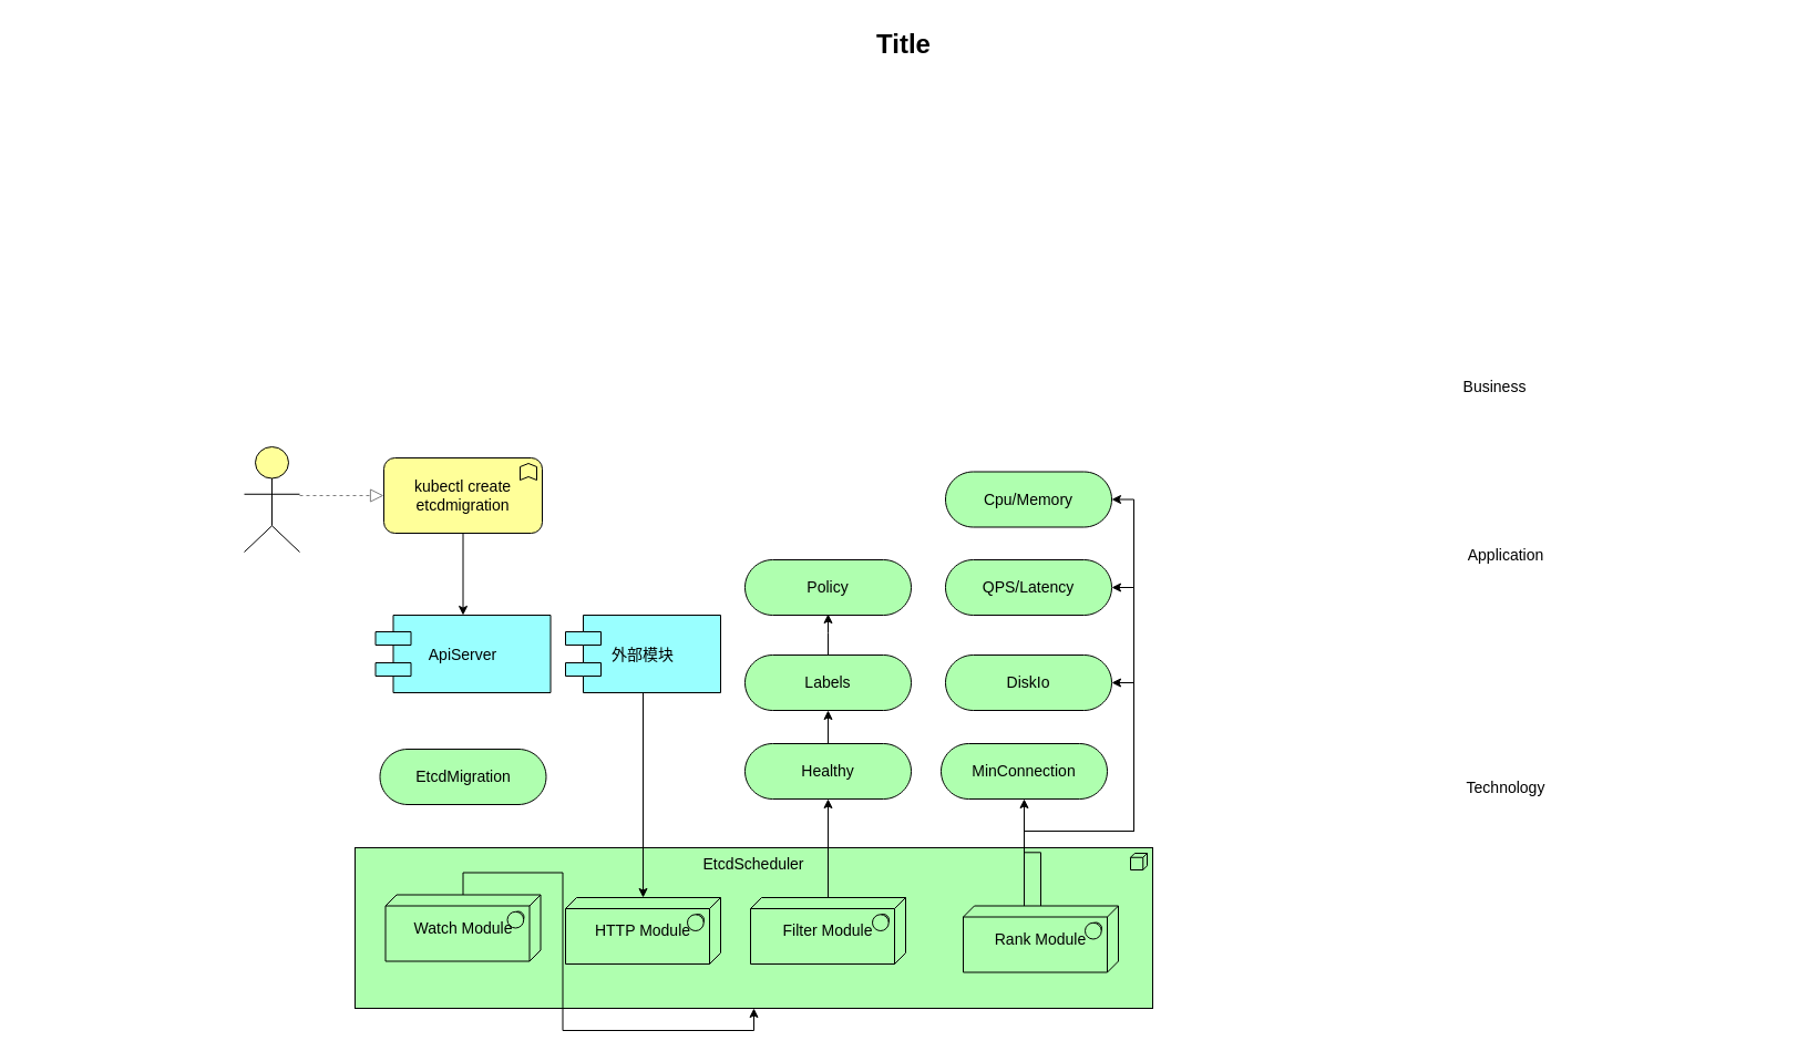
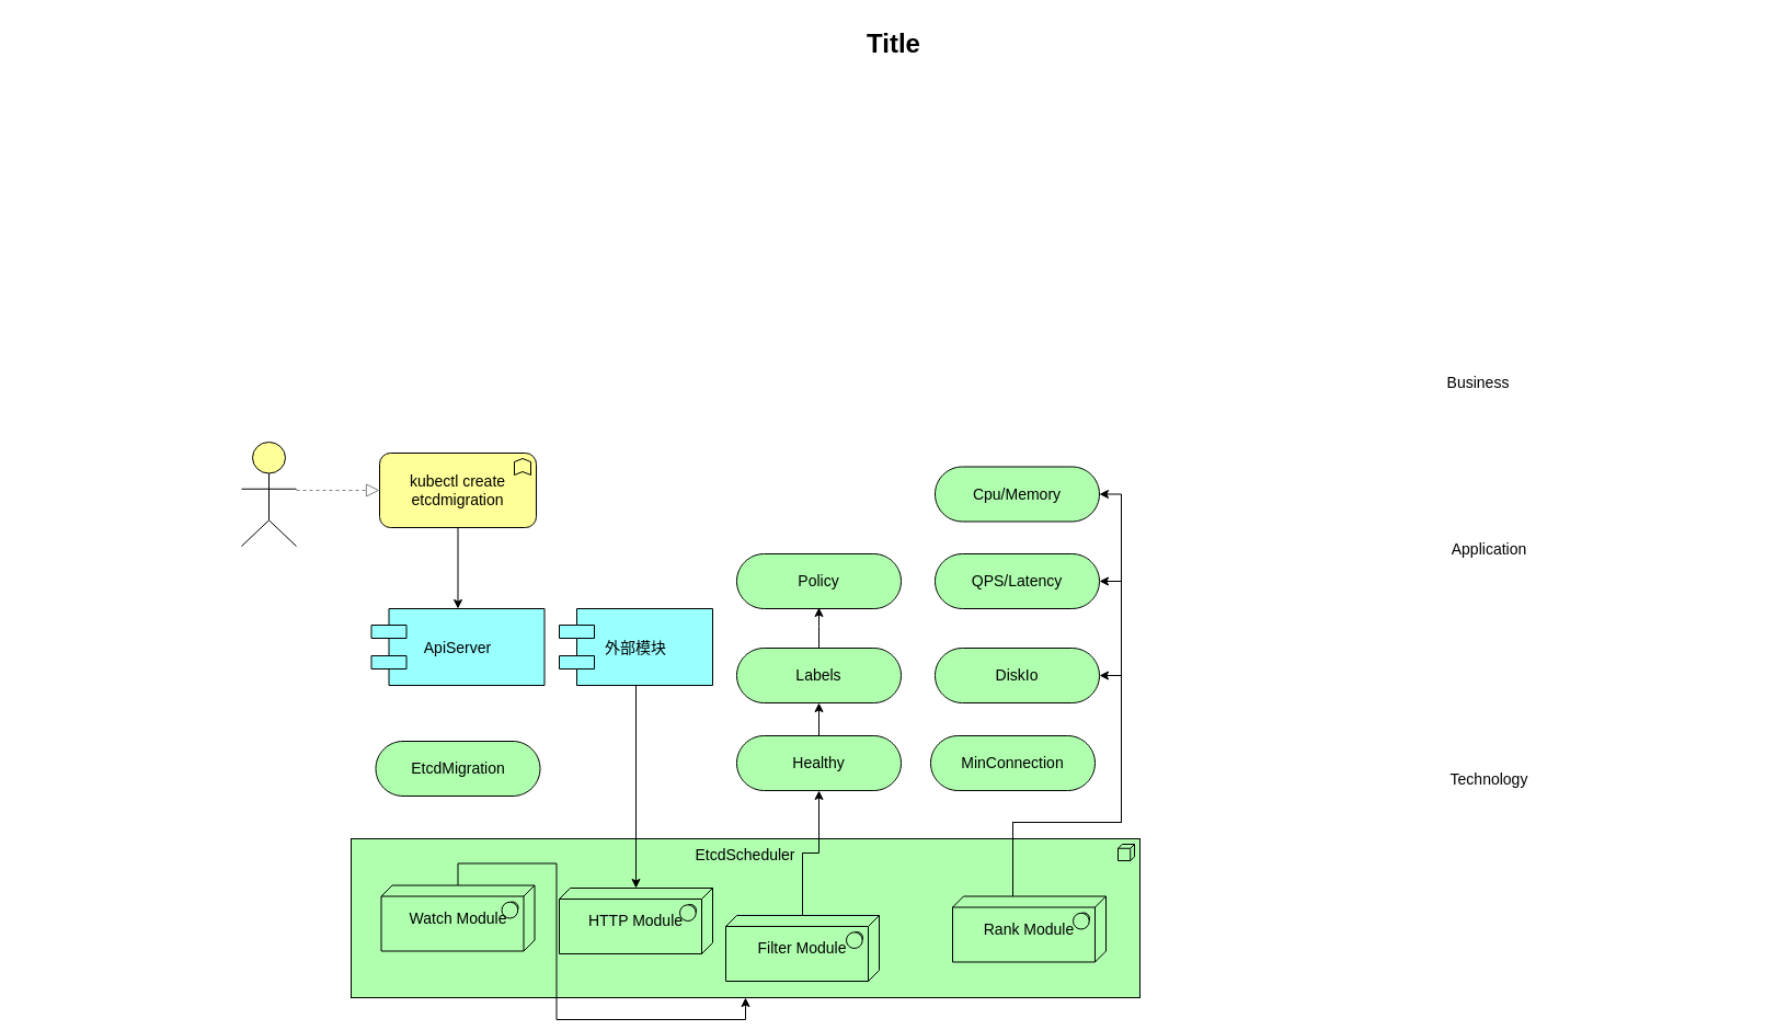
  <mxCell id="0" />
  <mxCell id="1" parent="0" />
  <mxCell id="2" value="EtcdScheduler" style="html=1;whiteSpace=wrap;fillColor=#AFFFAF;shape=mxgraph.archimate3.application;appType=node;archiType=square;fontSize=14;verticalAlign=top;" parent="1" vertex="1"><mxGeometry x="320" y="765" width="720" height="145" as="geometry" /></mxCell>
  <mxCell id="3" style="edgeStyle=orthogonalEdgeStyle;rounded=0;orthogonalLoop=1;jettySize=auto;html=1;entryX=0.5;entryY=1;entryDx=0;entryDy=0;entryPerimeter=0;" parent="1" source="4" target="24" edge="1"><mxGeometry relative="1" as="geometry" /></mxCell>
- <mxCell id="4" value="Filter Module" style="html=1;whiteSpace=wrap;fillColor=#AFFFAF;shape=mxgraph.archimate3.tech;techType=sysSw;fontSize=14;" parent="1" vertex="1"><mxGeometry x="677" y="810" width="140" height="60" as="geometry" /></mxCell>
- <mxCell id="5" style="edgeStyle=orthogonalEdgeStyle;rounded=0;orthogonalLoop=1;jettySize=auto;html=1;entryX=0.5;entryY=1;entryDx=0;entryDy=0;entryPerimeter=0;" parent="1" source="9" target="27" edge="1"><mxGeometry relative="1" as="geometry" /></mxCell>
+ <mxCell id="4" value="Filter Module" style="html=1;whiteSpace=wrap;fillColor=#AFFFAF;shape=mxgraph.archimate3.tech;techType=sysSw;fontSize=14;" parent="1" vertex="1"><mxGeometry x="662" y="835" width="140" height="60" as="geometry" /></mxCell>
  <mxCell id="6" style="edgeStyle=orthogonalEdgeStyle;rounded=0;orthogonalLoop=1;jettySize=auto;html=1;entryX=0;entryY=0;entryDx=150;entryDy=25;entryPerimeter=0;" parent="1" source="9" target="31" edge="1"><mxGeometry relative="1" as="geometry"><Array as="points"><mxPoint x="924" y="750" /><mxPoint x="1023" y="750" /><mxPoint x="1023" y="616" /></Array></mxGeometry></mxCell>
  <mxCell id="7" style="edgeStyle=orthogonalEdgeStyle;rounded=0;orthogonalLoop=1;jettySize=auto;html=1;entryX=0;entryY=0;entryDx=150;entryDy=25;entryPerimeter=0;" parent="1" source="9" target="32" edge="1"><mxGeometry relative="1" as="geometry"><Array as="points"><mxPoint x="924" y="750" /><mxPoint x="1023" y="750" /><mxPoint x="1023" y="530" /></Array></mxGeometry></mxCell>
  <mxCell id="8" style="edgeStyle=orthogonalEdgeStyle;rounded=0;orthogonalLoop=1;jettySize=auto;html=1;entryX=0;entryY=0;entryDx=150;entryDy=25;entryPerimeter=0;" parent="1" source="9" target="33" edge="1"><mxGeometry relative="1" as="geometry"><Array as="points"><mxPoint x="924" y="750" /><mxPoint x="1023" y="750" /><mxPoint x="1023" y="451" /></Array></mxGeometry></mxCell>
  <mxCell id="9" value="Rank Module" style="html=1;whiteSpace=wrap;fillColor=#AFFFAF;shape=mxgraph.archimate3.tech;techType=sysSw;fontSize=14;" parent="1" vertex="1"><mxGeometry x="869" y="817.5" width="140" height="60" as="geometry" /></mxCell>
  <mxCell id="10" value="EtcdMigration" style="html=1;whiteSpace=wrap;fillColor=#AFFFAF;shape=mxgraph.archimate3.service;fontSize=14;" parent="1" vertex="1"><mxGeometry x="342.5" y="676" width="150" height="50" as="geometry" /></mxCell>
  <mxCell id="11" value="ApiServer" style="shape=component;align=center;fillColor=#99ffff;gradientColor=none;fontSize=14;" parent="1" vertex="1"><mxGeometry x="338.5" y="555" width="158" height="70" as="geometry" /></mxCell>
  <mxCell id="12" style="edgeStyle=orthogonalEdgeStyle;rounded=0;orthogonalLoop=1;jettySize=auto;html=1;" parent="1" source="13" target="11" edge="1"><mxGeometry relative="1" as="geometry" /></mxCell>
  <mxCell id="13" value="kubectl create etcdmigration" style="html=1;whiteSpace=wrap;fillColor=#ffff99;shape=mxgraph.archimate3.application;appType=func;archiType=rounded;fontSize=14;" parent="1" vertex="1"><mxGeometry x="346" y="413" width="143" height="68" as="geometry" /></mxCell>
  <mxCell id="14" value="Technology" style="text;html=1;strokeColor=none;fillColor=none;align=center;verticalAlign=middle;whiteSpace=wrap;fontSize=14;" parent="1" vertex="1"><mxGeometry x="1239" y="701" width="240" height="20" as="geometry" /></mxCell>
  <mxCell id="15" value="Application" style="text;html=1;strokeColor=none;fillColor=none;align=center;verticalAlign=middle;whiteSpace=wrap;fontSize=14;" parent="1" vertex="1"><mxGeometry x="1239" y="491" width="240" height="20" as="geometry" /></mxCell>
  <mxCell id="16" value="Business" style="text;html=1;strokeColor=none;fillColor=none;align=center;verticalAlign=middle;whiteSpace=wrap;fontSize=14;" parent="1" vertex="1"><mxGeometry x="1229" y="339" width="240" height="20" as="geometry" /></mxCell>
  <mxCell id="17" style="edgeStyle=elbowEdgeStyle;rounded=1;elbow=vertical;html=1;dashed=1;startSize=10;endArrow=block;endFill=0;endSize=10;jettySize=auto;orthogonalLoop=1;strokeColor=#808080;fontSize=14;" parent="1" source="18" target="13" edge="1"><mxGeometry relative="1" as="geometry" /></mxCell>
  <mxCell id="18" value="" style="html=1;whiteSpace=wrap;fillColor=#ffff99;shape=mxgraph.archimate3.actor;fontSize=14;" parent="1" vertex="1"><mxGeometry x="220" y="403" width="50" height="95" as="geometry" /></mxCell>
  <mxCell id="19" value="Title" style="text;strokeColor=none;fillColor=none;html=1;fontSize=24;fontStyle=1;verticalAlign=middle;align=center;" parent="1" vertex="1"><mxGeometry x="20" y="20" width="1590" height="40" as="geometry" /></mxCell>
  <mxCell id="20" style="edgeStyle=orthogonalEdgeStyle;rounded=0;orthogonalLoop=1;jettySize=auto;html=1;" parent="1" source="21" target="2" edge="1"><mxGeometry relative="1" as="geometry" /></mxCell>
  <mxCell id="21" value="Watch Module" style="html=1;whiteSpace=wrap;fillColor=#AFFFAF;shape=mxgraph.archimate3.tech;techType=sysSw;fontSize=14;" parent="1" vertex="1"><mxGeometry x="347.5" y="807.5" width="140" height="60" as="geometry" /></mxCell>
  <mxCell id="22" value="HTTP Module" style="html=1;whiteSpace=wrap;fillColor=#AFFFAF;shape=mxgraph.archimate3.tech;techType=sysSw;fontSize=14;" parent="1" vertex="1"><mxGeometry x="510" y="810" width="140" height="60" as="geometry" /></mxCell>
  <mxCell id="23" style="edgeStyle=orthogonalEdgeStyle;rounded=0;orthogonalLoop=1;jettySize=auto;html=1;entryX=0.5;entryY=1;entryDx=0;entryDy=0;entryPerimeter=0;" parent="1" source="24" target="26" edge="1"><mxGeometry relative="1" as="geometry" /></mxCell>
  <mxCell id="24" value="Healthy" style="html=1;whiteSpace=wrap;fillColor=#AFFFAF;shape=mxgraph.archimate3.service;fontSize=14;" parent="1" vertex="1"><mxGeometry x="672" y="671" width="150" height="50" as="geometry" /></mxCell>
  <mxCell id="25" style="edgeStyle=orthogonalEdgeStyle;rounded=0;orthogonalLoop=1;jettySize=auto;html=1;entryX=0.447;entryY=0.98;entryDx=0;entryDy=0;entryPerimeter=0;" parent="1" source="26" edge="1"><mxGeometry relative="1" as="geometry"><mxPoint x="747" y="554" as="targetPoint" /></mxGeometry></mxCell>
  <mxCell id="26" value="Labels" style="html=1;whiteSpace=wrap;fillColor=#AFFFAF;shape=mxgraph.archimate3.service;fontSize=14;" parent="1" vertex="1"><mxGeometry x="672" y="591" width="150" height="50" as="geometry" /></mxCell>
  <mxCell id="27" value="MinConnection" style="html=1;whiteSpace=wrap;fillColor=#AFFFAF;shape=mxgraph.archimate3.service;fontSize=14;" parent="1" vertex="1"><mxGeometry x="849" y="671" width="150" height="50" as="geometry" /></mxCell>
  <mxCell id="28" value="" style="edgeStyle=orthogonalEdgeStyle;rounded=0;orthogonalLoop=1;jettySize=auto;html=1;entryX=0.5;entryY=0;entryDx=0;entryDy=0;entryPerimeter=0;" parent="1" source="29" target="22" edge="1"><mxGeometry relative="1" as="geometry"><mxPoint x="592" y="705" as="targetPoint" /></mxGeometry></mxCell>
  <mxCell id="29" value="外部模块" style="shape=component;align=center;fillColor=#99ffff;gradientColor=none;fontSize=14;" parent="1" vertex="1"><mxGeometry x="510" y="555" width="140" height="70" as="geometry" /></mxCell>
  <mxCell id="30" value="Policy" style="html=1;whiteSpace=wrap;fillColor=#AFFFAF;shape=mxgraph.archimate3.service;fontSize=14;" parent="1" vertex="1"><mxGeometry x="672" y="505" width="150" height="50" as="geometry" /></mxCell>
  <mxCell id="31" value="DiskIo" style="html=1;whiteSpace=wrap;fillColor=#AFFFAF;shape=mxgraph.archimate3.service;fontSize=14;" parent="1" vertex="1"><mxGeometry x="853" y="591" width="150" height="50" as="geometry" /></mxCell>
  <mxCell id="32" value="QPS/Latency" style="html=1;whiteSpace=wrap;fillColor=#AFFFAF;shape=mxgraph.archimate3.service;fontSize=14;" parent="1" vertex="1"><mxGeometry x="853" y="505" width="150" height="50" as="geometry" /></mxCell>
  <mxCell id="33" value="Cpu/Memory" style="html=1;whiteSpace=wrap;fillColor=#AFFFAF;shape=mxgraph.archimate3.service;fontSize=14;" parent="1" vertex="1"><mxGeometry x="853" y="425.5" width="150" height="50" as="geometry" /></mxCell>
